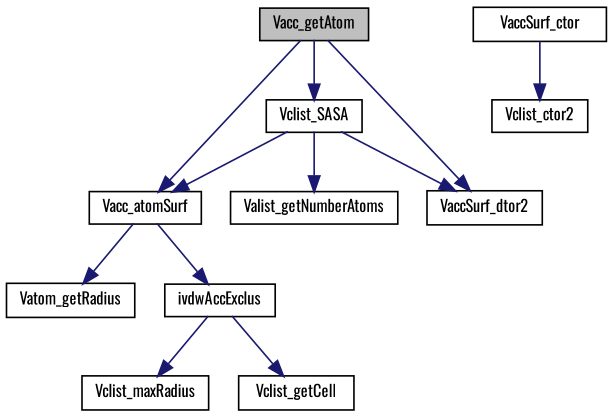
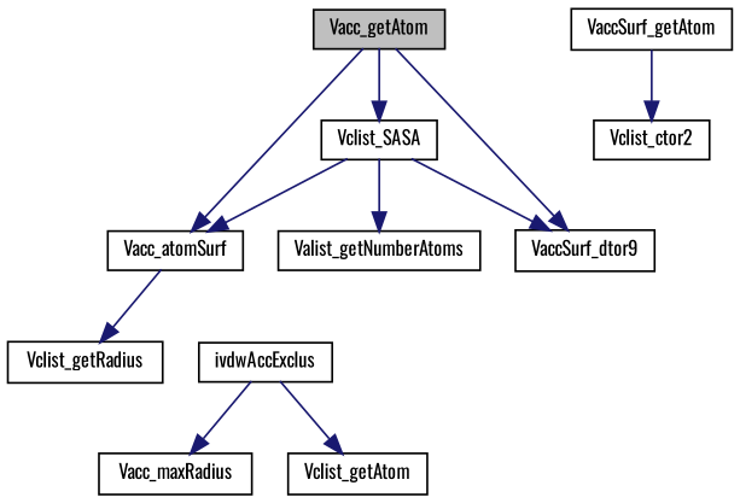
  digraph {
    fontname=Oswald
    rankdir=TB
    node [color=black fillcolor=white fontname=Oswald fontsize=10 shape=record style=filled]
    edge [color=midnightblue fontname=Oswald fontsize=10 labelfontname=FreeSans labelfontsize=10 style=solid]
    n1 [fillcolor=grey75 fontcolor=black height=0.2 label=Vacc_getAtom width=0.4]
    n2 [height=0.2 label=Vclist_SASA width=0.4]
    n3 [height=0.2 label=Vacc_atomSurf width=0.4]
-   n4 [height=0.2 label=VaccSurf_dtor2 width=0.4]
+   n4 [height=0.2 label=VaccSurf_dtor9 width=0.4]
    n5 [height=0.2 label=Valist_getNumberAtoms width=0.4]
-   n6 [height=0.2 label=Vatom_getRadius width=0.4]
+   n6 [height=0.2 label=Vclist_getRadius width=0.4]
    n7 [height=0.2 label=ivdwAccExclus width=0.4]
-   n8 [height=0.2 label=VaccSurf_ctor width=0.4]
+   n8 [height=0.2 label=VaccSurf_getAtom width=0.4]
    n9 [height=0.2 label=Vclist_ctor2 width=0.4]
-   n10 [height=0.2 label=Vclist_maxRadius width=0.4]
-   n11 [height=0.2 label=Vclist_getCell width=0.4]
+   n10 [height=0.2 label=Vacc_maxRadius width=0.4]
+   n11 [height=0.2 label=Vclist_getAtom width=0.4]
    n1 -> n2
    n1 -> n3
    n1 -> n4
    n2 -> n3
    n2 -> n4
    n2 -> n5
    n3 -> n6
-   n3 -> n7
    n7 -> n10
    n7 -> n11
    n8 -> n9
  }
